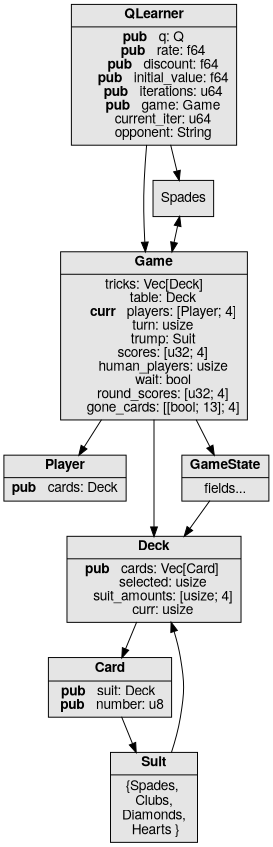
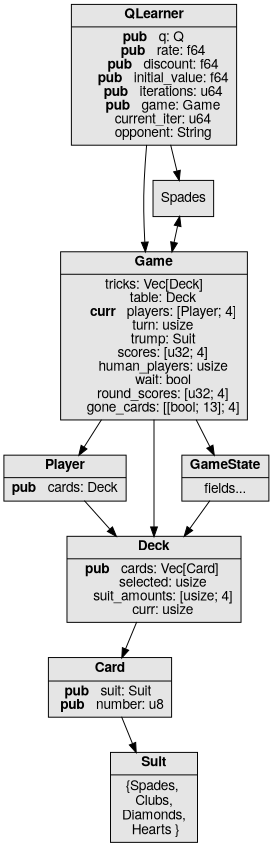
  digraph {
    rankdir=TB
    node [fillcolor=gray90 fontname="Helvetica,Arial,sans-serif" shape=record style=filled]
    n1 [label=<{<b>QLearner</b> | <b>pub  </b> q: Q<br/>     <b>pub  </b> rate: f64<br/>     <b>pub  </b> discount: f64<br/>     <b>pub  </b> initial_value: f64<br/>     <b>pub  </b> iterations: u64<br/>     <b>pub  </b> game: Game<br/>     current_iter: u64<br/>     opponent: String}>]
    n2 [label=<{<b>Game</b> |      tricks: Vec[Deck]<br/>     table: Deck<br/>     <b>curr  </b> players: [Player; 4]<br/>     turn: usize<br/>     trump: Suit<br/>     scores: [u32; 4]<br/>     human_players: usize<br/>     wait: bool<br/>     round_scores: [u32; 4]<br/>     gone_cards: [[bool; 13]; 4]}>]
    n3 [label=Spades]
    n4 [label=<{<b>Player</b> | <b>pub  </b> cards: Deck}>]
    n5 [label=<{<b>Deck</b> | <b>pub  </b> cards: Vec[Card] <br/>     selected: usize<br/>     suit_amounts: [usize; 4]<br/>     curr: usize}>]
    n6 [label=<{<b>GameState</b> | fields... }>]
-   n7 [label=<{<b>Card</b> | <b>pub  </b> suit: Deck <br/> <b>pub  </b> number: u8}>]
+   n7 [label=<{<b>Card</b> | <b>pub  </b> suit: Suit <br/> <b>pub  </b> number: u8}>]
    n8 [label=<{<b>Suit</b> | \{Spades, <br/> Clubs, <br/> Diamonds, <br/> Hearts \}<br/>}>]
    n1 -> n2
    n1 -> n3
    n2 -> n4
    n2 -> n5
    n2 -> n6
    n3 -> n2 [dir=both]
-   n8 -> n5
+   n4 -> n5
    n5 -> n7
    n6 -> n5
    n7 -> n8
  }
